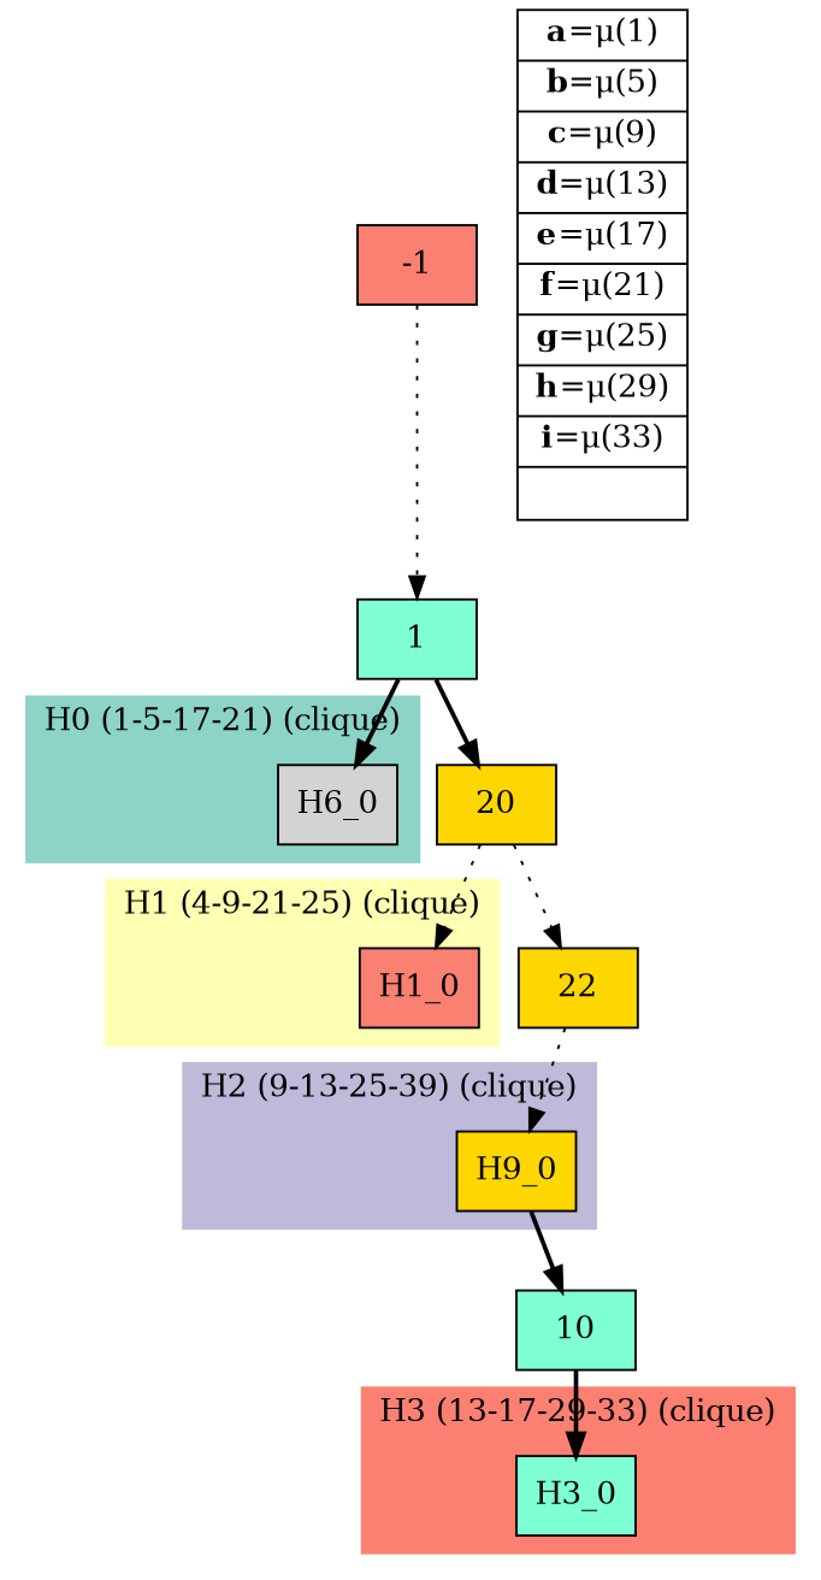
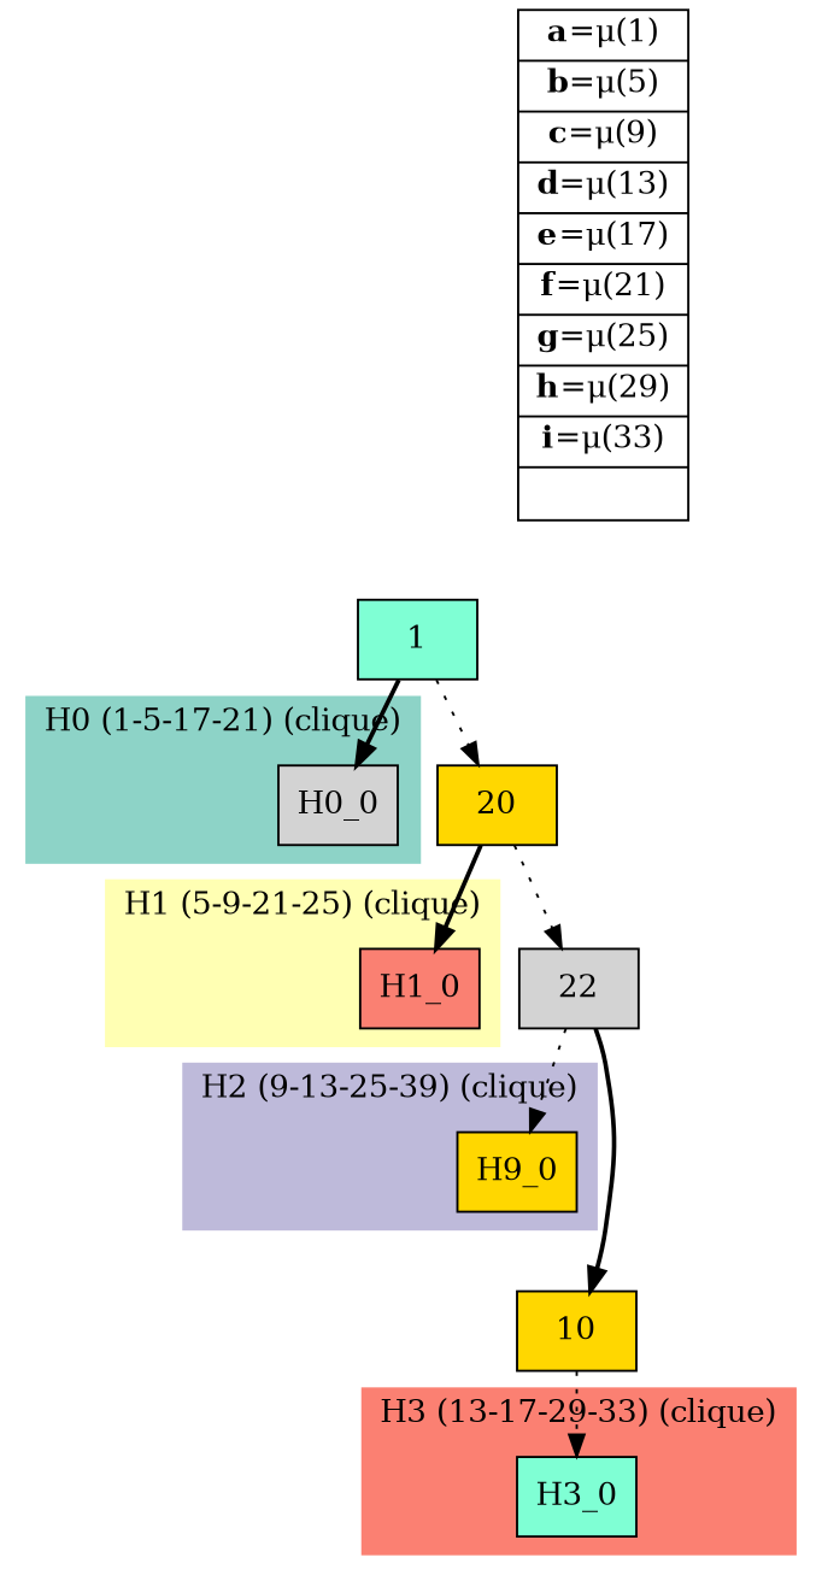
  digraph {
    node [fillcolor=aquamarine shape=box style=filled]
    edge [style=dotted]
-   H0_0 [fillcolor=lightgrey label=H6_0]
+   H0_0 [fillcolor=lightgrey]
    H1_0 [fillcolor=salmon]
    n3 [fillcolor=gold label=H9_0]
    H3_0
    1
    20 [fillcolor=gold]
-   22 [fillcolor=gold]
-   -1 [fillcolor=salmon]
-   10
+   22 [fillcolor=lightgrey]
+   10 [fillcolor=gold]
    n10 [label=<{<b>a</b>=&#956;(1) | <b>b</b>=&#956;(5) | <b>c</b>=&#956;(9) | <b>d</b>=&#956;(13) | <b>e</b>=&#956;(17) | <b>f</b>=&#956;(21) | <b>g</b>=&#956;(25) | <b>h</b>=&#956;(29) | <b>i</b>=&#956;(33) | }> shape=record fillcolor="" style=""]
    subgraph cluster_1 {
      color="#8DD3C7"
      label="H0 (1-5-17-21) (clique)"
      labeljust=l
      style=filled
      H0_0
    }
    subgraph cluster_2 {
      color="#FFFFB3"
-     label="H1 (4-9-21-25) (clique)"
+     label="H1 (5-9-21-25) (clique)"
      labeljust=l
      style=filled
      H1_0
    }
    subgraph cluster_3 {
      color="#BEBADA"
      label="H2 (9-13-25-39) (clique)"
      labeljust=l
      style=filled
      n3
    }
    subgraph cluster_4 {
      color="#FB8072"
      label="H3 (13-17-29-33) (clique)"
      labeljust=l
      style=filled
      H3_0
    }
    1 -> H0_0 [style=bold]
-   1 -> 20 [style=bold]
-   20 -> H1_0
+   1 -> 20
+   20 -> H1_0 [style=bold]
    20 -> 22
    22 -> n3
-   n3 -> 10 [style=bold]
-   -1 -> 1
-   10 -> H3_0 [style=bold]
+   22 -> 10 [style=bold]
+   10 -> H3_0
  }
